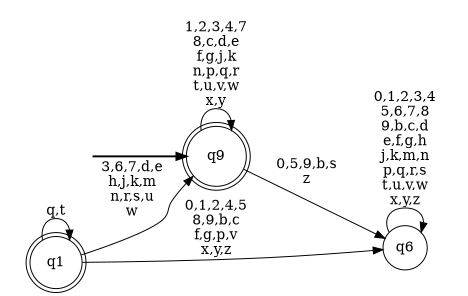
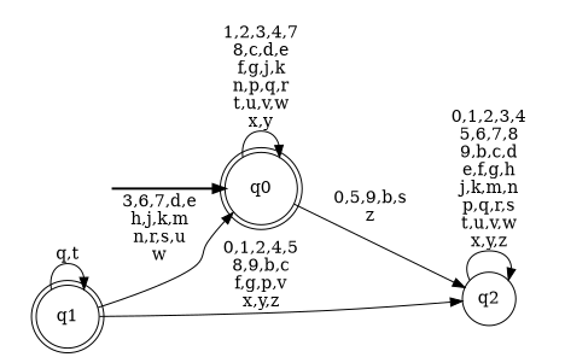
  digraph {
    rankdir=LR
    node [shape=doublecircle style="rounded,filled" color=black fillcolor=white]
    __start0 [height=0 shape=none style=invis width=0 color="" fillcolor=""]
-   n2 [label=q9]
-   n3 [label=q6 shape=circle style=filled]
+   n2 [label=q0]
+   n3 [label=q2 shape=circle style=filled]
    n4 [label=q1]
    subgraph cluster_1 {
      nodesep=0.15
      ranksep=0.15
      style=invis
      __start0
      n2
    }
    __start0 -> n2 [penwidth=2]
    n2 -> n2 [label="1,2,3,4,7\n8,c,d,e\nf,g,j,k\nn,p,q,r\nt,u,v,w\nx,y"]
    n2 -> n3 [label="0,5,9,b,s\nz"]
    n3 -> n3 [label="0,1,2,3,4\n5,6,7,8\n9,b,c,d\ne,f,g,h\nj,k,m,n\np,q,r,s\nt,u,v,w\nx,y,z"]
    n4 -> n2 [label="3,6,7,d,e\nh,j,k,m\nn,r,s,u\nw"]
    n4 -> n3 [label="0,1,2,4,5\n8,9,b,c\nf,g,p,v\nx,y,z"]
    n4 -> n4 [label="q,t"]
  }
